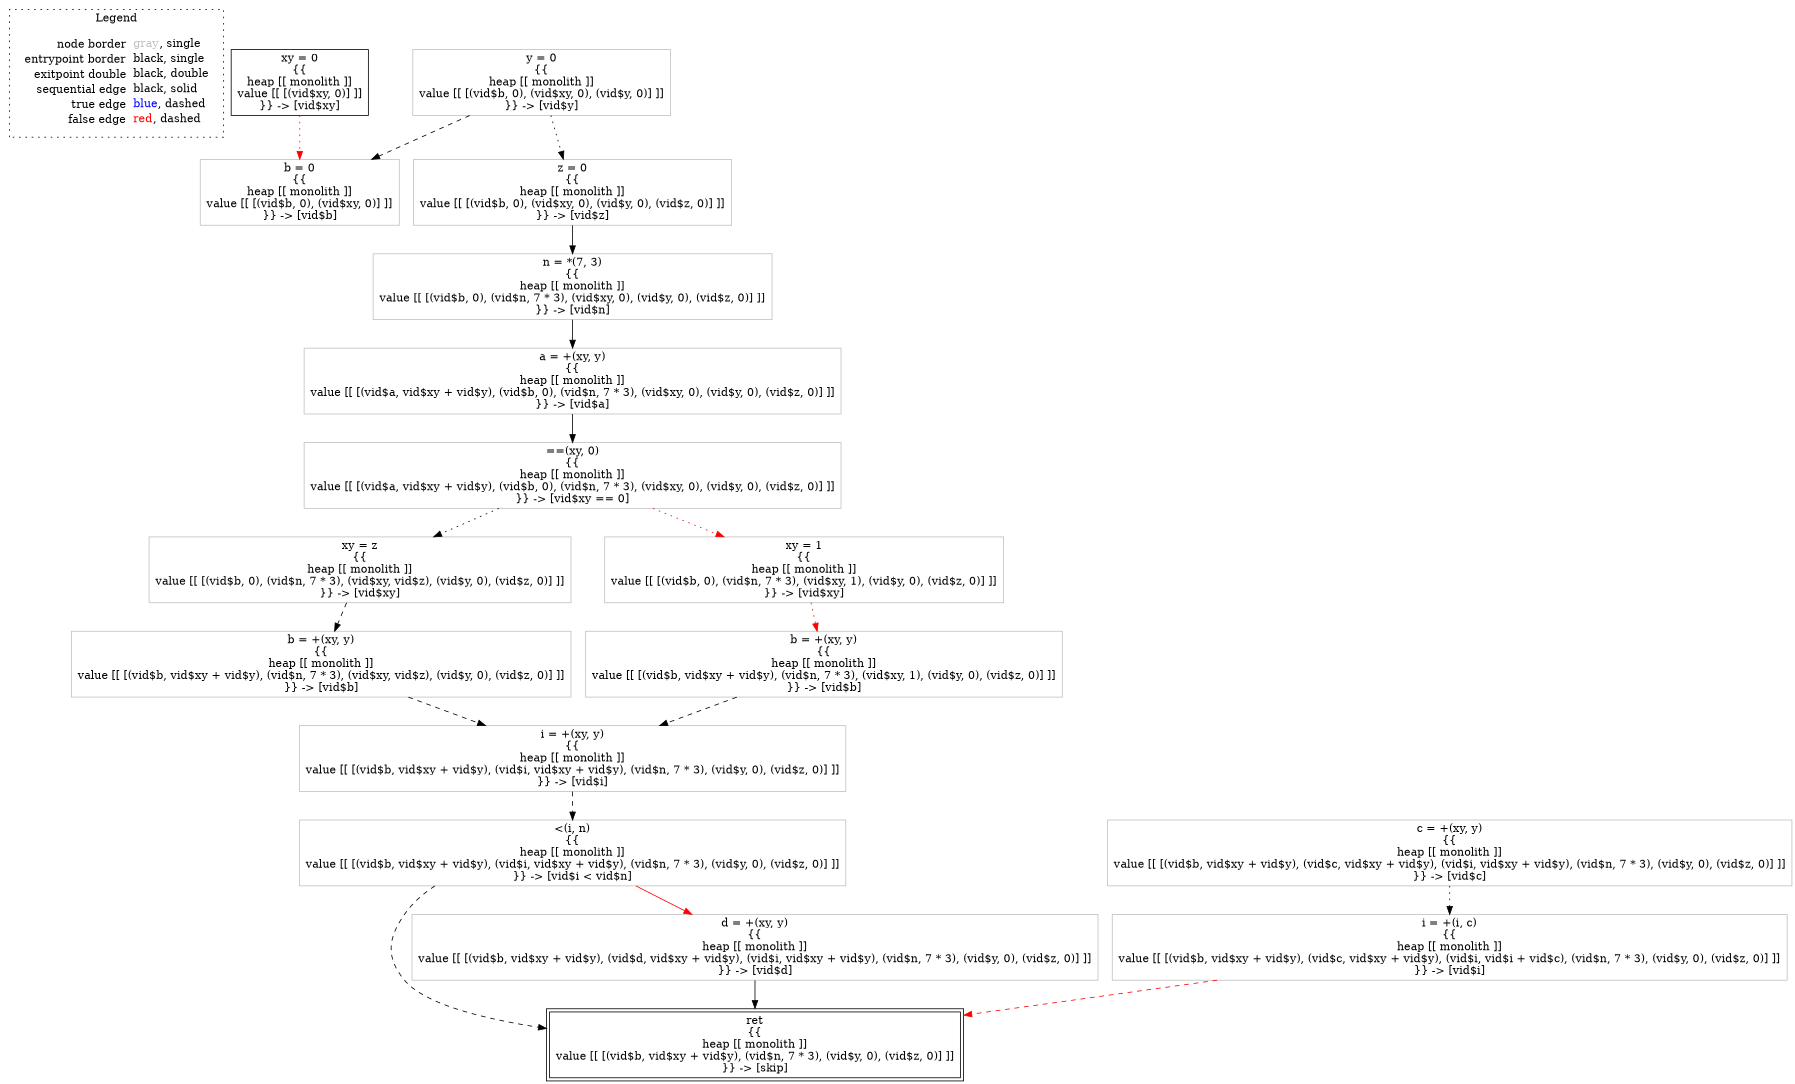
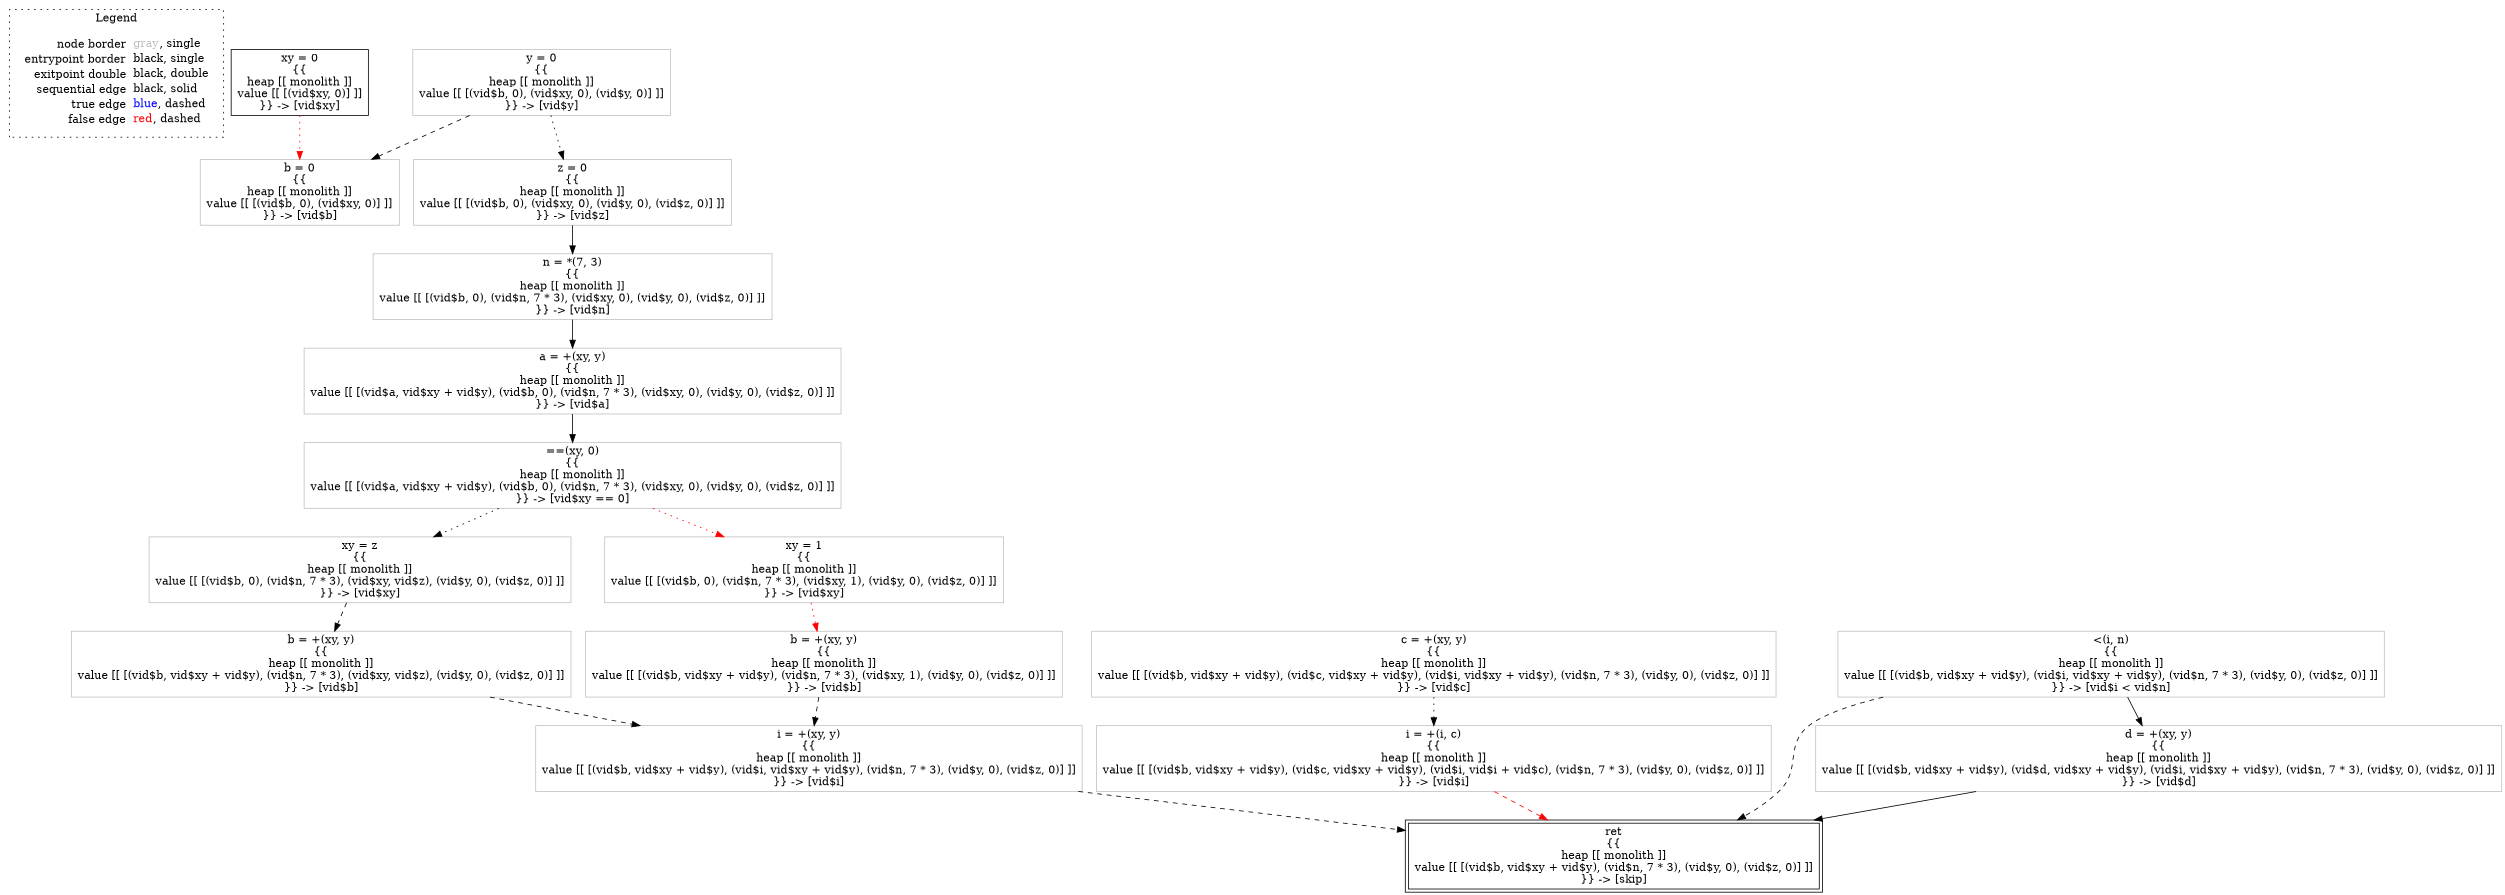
  digraph {
    node [shape=rect color=gray]
    edge [color=black style=dashed]
    n1 [label=<<table border="0" cellpadding="2" cellspacing="0" cellborder="0"><tr><td align="right">node border&nbsp;</td><td align="left"><font color="gray">gray</font>, single</td></tr><tr><td align="right">entrypoint border&nbsp;</td><td align="left"><font color="black">black</font>, single</td></tr><tr><td align="right">exitpoint double&nbsp;</td><td align="left"><font color="black">black</font>, double</td></tr><tr><td align="right">sequential edge&nbsp;</td><td align="left"><font color="black">black</font>, solid</td></tr><tr><td align="right">true edge&nbsp;</td><td align="left"><font color="blue">blue</font>, dashed</td></tr><tr><td align="right">false edge&nbsp;</td><td align="left"><font color="red">red</font>, dashed</td></tr></table>> shape=plaintext color=""]
    n2 [color=black label=<xy = 0<BR/>{{<BR/>heap [[ monolith ]]<BR/>value [[ [(vid$xy, 0)] ]]<BR/>}} -&gt; [vid$xy]>]
    n3 [label=<b = 0<BR/>{{<BR/>heap [[ monolith ]]<BR/>value [[ [(vid$b, 0), (vid$xy, 0)] ]]<BR/>}} -&gt; [vid$b]>]
    n4 [label=<n = *(7, 3)<BR/>{{<BR/>heap [[ monolith ]]<BR/>value [[ [(vid$b, 0), (vid$n, 7 * 3), (vid$xy, 0), (vid$y, 0), (vid$z, 0)] ]]<BR/>}} -&gt; [vid$n]>]
    n5 [label=<a = +(xy, y)<BR/>{{<BR/>heap [[ monolith ]]<BR/>value [[ [(vid$a, vid$xy + vid$y), (vid$b, 0), (vid$n, 7 * 3), (vid$xy, 0), (vid$y, 0), (vid$z, 0)] ]]<BR/>}} -&gt; [vid$a]>]
    n6 [label=<==(xy, 0)<BR/>{{<BR/>heap [[ monolith ]]<BR/>value [[ [(vid$a, vid$xy + vid$y), (vid$b, 0), (vid$n, 7 * 3), (vid$xy, 0), (vid$y, 0), (vid$z, 0)] ]]<BR/>}} -&gt; [vid$xy == 0]>]
    n7 [label=<y = 0<BR/>{{<BR/>heap [[ monolith ]]<BR/>value [[ [(vid$b, 0), (vid$xy, 0), (vid$y, 0)] ]]<BR/>}} -&gt; [vid$y]>]
    n8 [label=<z = 0<BR/>{{<BR/>heap [[ monolith ]]<BR/>value [[ [(vid$b, 0), (vid$xy, 0), (vid$y, 0), (vid$z, 0)] ]]<BR/>}} -&gt; [vid$z]>]
    n9 [label=<i = +(i, c)<BR/>{{<BR/>heap [[ monolith ]]<BR/>value [[ [(vid$b, vid$xy + vid$y), (vid$c, vid$xy + vid$y), (vid$i, vid$i + vid$c), (vid$n, 7 * 3), (vid$y, 0), (vid$z, 0)] ]]<BR/>}} -&gt; [vid$i]>]
    n10 [color=black label=<ret<BR/>{{<BR/>heap [[ monolith ]]<BR/>value [[ [(vid$b, vid$xy + vid$y), (vid$n, 7 * 3), (vid$y, 0), (vid$z, 0)] ]]<BR/>}} -&gt; [skip]> peripheries=2]
    n11 [label=<&lt;(i, n)<BR/>{{<BR/>heap [[ monolith ]]<BR/>value [[ [(vid$b, vid$xy + vid$y), (vid$i, vid$xy + vid$y), (vid$n, 7 * 3), (vid$y, 0), (vid$z, 0)] ]]<BR/>}} -&gt; [vid$i &lt; vid$n]>]
    n12 [label=<d = +(xy, y)<BR/>{{<BR/>heap [[ monolith ]]<BR/>value [[ [(vid$b, vid$xy + vid$y), (vid$d, vid$xy + vid$y), (vid$i, vid$xy + vid$y), (vid$n, 7 * 3), (vid$y, 0), (vid$z, 0)] ]]<BR/>}} -&gt; [vid$d]>]
    n13 [label=<c = +(xy, y)<BR/>{{<BR/>heap [[ monolith ]]<BR/>value [[ [(vid$b, vid$xy + vid$y), (vid$c, vid$xy + vid$y), (vid$i, vid$xy + vid$y), (vid$n, 7 * 3), (vid$y, 0), (vid$z, 0)] ]]<BR/>}} -&gt; [vid$c]>]
    n14 [label=<i = +(xy, y)<BR/>{{<BR/>heap [[ monolith ]]<BR/>value [[ [(vid$b, vid$xy + vid$y), (vid$i, vid$xy + vid$y), (vid$n, 7 * 3), (vid$y, 0), (vid$z, 0)] ]]<BR/>}} -&gt; [vid$i]>]
    n15 [label=<b = +(xy, y)<BR/>{{<BR/>heap [[ monolith ]]<BR/>value [[ [(vid$b, vid$xy + vid$y), (vid$n, 7 * 3), (vid$xy, 1), (vid$y, 0), (vid$z, 0)] ]]<BR/>}} -&gt; [vid$b]>]
    n16 [label=<xy = z<BR/>{{<BR/>heap [[ monolith ]]<BR/>value [[ [(vid$b, 0), (vid$n, 7 * 3), (vid$xy, vid$z), (vid$y, 0), (vid$z, 0)] ]]<BR/>}} -&gt; [vid$xy]>]
    n17 [label=<xy = 1<BR/>{{<BR/>heap [[ monolith ]]<BR/>value [[ [(vid$b, 0), (vid$n, 7 * 3), (vid$xy, 1), (vid$y, 0), (vid$z, 0)] ]]<BR/>}} -&gt; [vid$xy]>]
    n18 [label=<b = +(xy, y)<BR/>{{<BR/>heap [[ monolith ]]<BR/>value [[ [(vid$b, vid$xy + vid$y), (vid$n, 7 * 3), (vid$xy, vid$z), (vid$y, 0), (vid$z, 0)] ]]<BR/>}} -&gt; [vid$b]>]
    subgraph cluster_1 {
      label=Legend
      style=dotted
      n1
    }
    n2 -> n3 [color=red style=dotted]
    n4 -> n5 [style=solid]
    n5 -> n6 [style=solid]
    n6 -> n16 [style=dotted]
    n6 -> n17 [color=red style=dotted]
    n7 -> n3
    n7 -> n8 [style=dotted]
    n8 -> n4 [style=solid]
    n9 -> n10 [color=red]
    n11 -> n10
-   n11 -> n12 [color=red style=solid]
+   n11 -> n12 [style=solid]
    n12 -> n10 [style=solid]
    n13 -> n9 [style=dotted]
-   n14 -> n11
+   n14 -> n10
    n15 -> n14
    n16 -> n18
    n17 -> n15 [color=red style=dotted]
    n18 -> n14
  }
